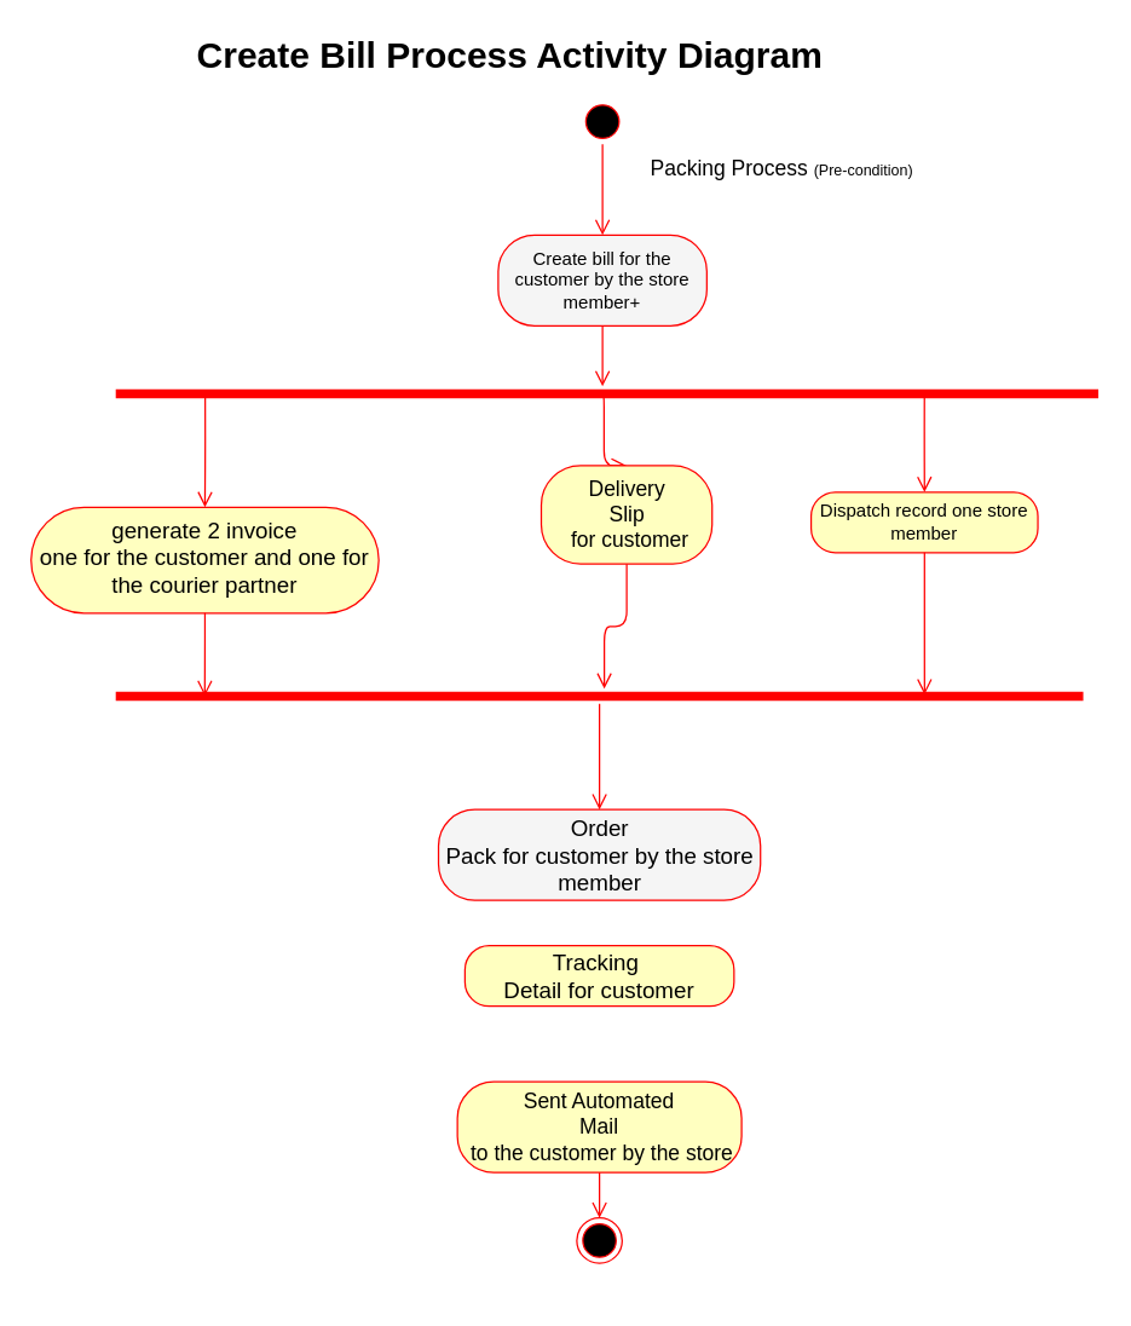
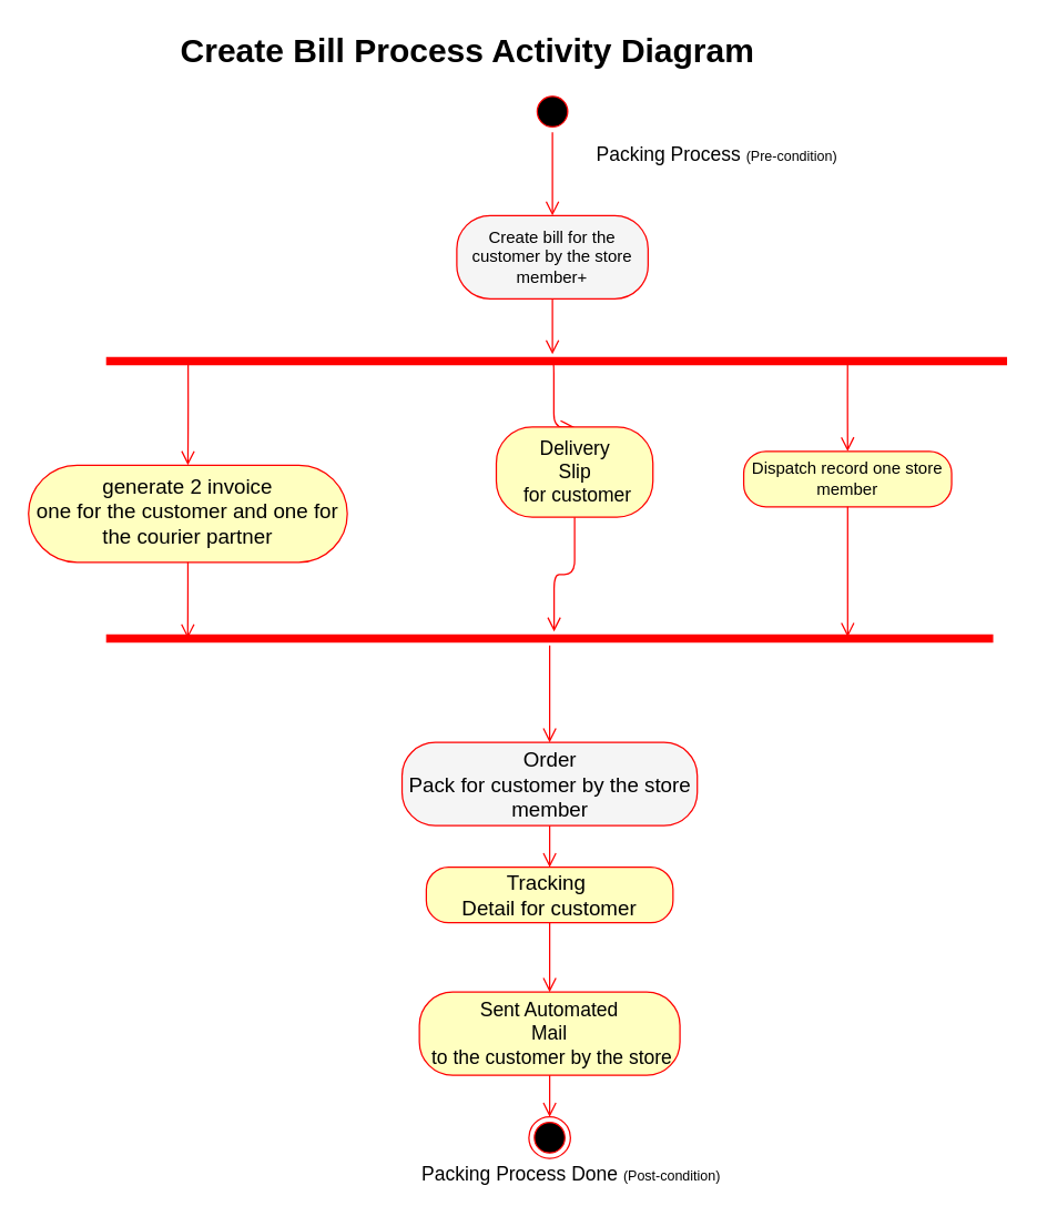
  <mxCell id="0" />
  <mxCell id="1" parent="0" />
  <mxCell id="2" value="" style="ellipse;html=1;shape=startState;fillColor=#000000;strokeColor=#ff0000;" parent="1" vertex="1"><mxGeometry x="383" y="65" width="30" height="30" as="geometry" /></mxCell>
  <mxCell id="3" value="" style="edgeStyle=orthogonalEdgeStyle;html=1;verticalAlign=bottom;endArrow=open;endSize=8;strokeColor=#ff0000;" parent="1" source="2" edge="1"><mxGeometry relative="1" as="geometry"><mxPoint x="398" y="155" as="targetPoint" /></mxGeometry></mxCell>
  <mxCell id="4" value="Create Bill Process Activity Diagram" style="text;html=1;resizable=0;points=[];autosize=1;align=left;verticalAlign=top;spacingTop=-4;fontSize=24;fontStyle=1;strokeWidth=4;shadow=1;" parent="1" vertex="1"><mxGeometry x="128" y="20" width="290" height="20" as="geometry" /></mxCell>
  <mxCell id="5" value="Packing Process &lt;font style=&quot;font-size: 10px&quot;&gt;(Pre-condition)&lt;/font&gt;" style="text;html=1;resizable=0;points=[];autosize=1;align=left;verticalAlign=top;spacingTop=-4;fontSize=14;" parent="1" vertex="1"><mxGeometry x="428" y="100" width="190" height="20" as="geometry" /></mxCell>
  <mxCell id="6" value="Create bill for the customer by the store member+" style="rounded=1;whiteSpace=wrap;html=1;arcSize=40;fontColor=#000000;fillColor=#f5f5f5;strokeColor=#ff0000;" parent="1" vertex="1"><mxGeometry x="329" y="155" width="138" height="60" as="geometry" /></mxCell>
  <mxCell id="7" value="" style="edgeStyle=orthogonalEdgeStyle;html=1;verticalAlign=bottom;endArrow=open;endSize=8;strokeColor=#ff0000;fontSize=14;" parent="1" source="6" edge="1"><mxGeometry relative="1" as="geometry"><mxPoint x="398" y="255" as="targetPoint" /></mxGeometry></mxCell>
  <mxCell id="8" value="" style="shape=line;html=1;strokeWidth=6;strokeColor=#ff0000;fontSize=14;" parent="1" vertex="1"><mxGeometry x="76" y="255" width="650" height="10" as="geometry" /></mxCell>
  <mxCell id="9" value="" style="shape=line;html=1;strokeWidth=6;strokeColor=#ff0000;fontSize=14;" parent="1" vertex="1"><mxGeometry x="76" y="455" width="640" height="10" as="geometry" /></mxCell>
  <mxCell id="10" value="" style="edgeStyle=orthogonalEdgeStyle;html=1;verticalAlign=bottom;endArrow=open;endSize=8;strokeColor=#ff0000;fontSize=14;entryX=0.5;entryY=0;entryDx=0;entryDy=0;exitX=0.493;exitY=0.334;exitDx=0;exitDy=0;exitPerimeter=0;" parent="1" source="8" target="13" edge="1"><mxGeometry relative="1" as="geometry"><mxPoint x="398" y="335" as="targetPoint" /><mxPoint x="399" y="285" as="sourcePoint" /><Array as="points"><mxPoint x="399" y="258" /></Array></mxGeometry></mxCell>
  <mxCell id="11" value="" style="edgeStyle=orthogonalEdgeStyle;html=1;verticalAlign=bottom;endArrow=open;endSize=8;strokeColor=#ff0000;fontSize=14;entryX=0.5;entryY=0;entryDx=0;entryDy=0;exitX=0.823;exitY=0.611;exitDx=0;exitDy=0;exitPerimeter=0;" parent="1" target="14" edge="1" source="8"><mxGeometry relative="1" as="geometry"><mxPoint x="611" y="365" as="targetPoint" /><mxPoint x="611" y="265" as="sourcePoint" /><Array as="points" /></mxGeometry></mxCell>
  <mxCell id="12" value="&lt;span style=&quot;font-size: 15px&quot;&gt;generate 2 invoice&lt;/span&gt;&lt;br&gt;&lt;div&gt;&lt;font style=&quot;font-size: 15px&quot;&gt;one for the customer and one for the courier partner&lt;br&gt;&lt;/font&gt;&lt;/div&gt;" style="rounded=1;whiteSpace=wrap;html=1;arcSize=50;fontColor=#000000;fillColor=#ffffc0;strokeColor=#ff0000;verticalAlign=top;" parent="1" vertex="1"><mxGeometry x="20" y="335" width="230" height="70" as="geometry" /></mxCell>
  <mxCell id="13" value="&lt;font style=&quot;font-size: 14px&quot;&gt;Delivery&lt;br&gt;Slip&lt;br&gt;&lt;/font&gt;&lt;font style=&quot;font-size: 14px&quot;&gt;&amp;nbsp;for customer&lt;/font&gt;" style="rounded=1;whiteSpace=wrap;html=1;arcSize=40;fontColor=#000000;fillColor=#ffffc0;strokeColor=#ff0000;" parent="1" vertex="1"><mxGeometry x="357.5" y="307.5" width="113" height="65" as="geometry" /></mxCell>
  <mxCell id="14" value="Dispatch record one store member" style="rounded=1;whiteSpace=wrap;html=1;arcSize=40;fontColor=#000000;fillColor=#ffffc0;strokeColor=#ff0000;" parent="1" vertex="1"><mxGeometry x="536" y="325" width="150" height="40" as="geometry" /></mxCell>
  <mxCell id="15" value="" style="edgeStyle=orthogonalEdgeStyle;html=1;verticalAlign=bottom;endArrow=open;endSize=8;strokeColor=#ff0000;fontSize=14;exitX=0.5;exitY=1;exitDx=0;exitDy=0;entryX=0.092;entryY=0.488;entryDx=0;entryDy=0;entryPerimeter=0;" parent="1" source="12" target="9" edge="1"><mxGeometry relative="1" as="geometry"><mxPoint x="135" y="445" as="targetPoint" /><mxPoint x="135" y="415" as="sourcePoint" /><Array as="points" /></mxGeometry></mxCell>
  <mxCell id="16" value="" style="edgeStyle=orthogonalEdgeStyle;html=1;verticalAlign=bottom;endArrow=open;endSize=8;strokeColor=#ff0000;fontSize=14;exitX=0.5;exitY=1;exitDx=0;exitDy=0;entryX=0.505;entryY=0;entryDx=0;entryDy=0;entryPerimeter=0;" parent="1" source="13" target="9" edge="1"><mxGeometry relative="1" as="geometry"><mxPoint x="398.935" y="455" as="targetPoint" /><mxPoint x="399" y="385" as="sourcePoint" /><Array as="points" /></mxGeometry></mxCell>
  <mxCell id="17" value="" style="edgeStyle=orthogonalEdgeStyle;html=1;verticalAlign=bottom;endArrow=open;endSize=8;strokeColor=#ff0000;fontSize=14;exitX=0.5;exitY=1;exitDx=0;exitDy=0;entryX=0.836;entryY=0.389;entryDx=0;entryDy=0;entryPerimeter=0;" parent="1" source="14" edge="1" target="9"><mxGeometry relative="1" as="geometry"><mxPoint x="611" y="445" as="targetPoint" /><mxPoint x="595.7" y="385.2" as="sourcePoint" /><Array as="points"><mxPoint x="611" y="445" /></Array></mxGeometry></mxCell>
  <mxCell id="18" value="" style="edgeStyle=orthogonalEdgeStyle;html=1;verticalAlign=bottom;endArrow=open;endSize=8;strokeColor=#ff0000;fontSize=14;entryX=0.5;entryY=0;entryDx=0;entryDy=0;" parent="1" source="9" target="19" edge="1"><mxGeometry relative="1" as="geometry"><mxPoint x="398" y="515" as="targetPoint" /><mxPoint x="397.429" y="475.048" as="sourcePoint" /><Array as="points" /></mxGeometry></mxCell>
  <mxCell id="19" value="&lt;font style=&quot;font-size: 15px&quot;&gt;Order&lt;br&gt;Pack for customer by the store member&lt;br&gt;&lt;/font&gt;" style="rounded=1;whiteSpace=wrap;html=1;arcSize=40;fontColor=#000000;fillColor=#f5f5f5;strokeColor=#ff0000;" parent="1" vertex="1"><mxGeometry x="289.5" y="535" width="213" height="60" as="geometry" /></mxCell>
+ <mxCell id="20" value="" style="edgeStyle=orthogonalEdgeStyle;html=1;verticalAlign=bottom;endArrow=open;endSize=8;strokeColor=#ff0000;fontSize=14;entryX=0.5;entryY=0;entryDx=0;entryDy=0;" parent="1" source="19" target="21" edge="1"><mxGeometry relative="1" as="geometry"><mxPoint x="397.5" y="609" as="targetPoint" /><mxPoint x="397.405" y="559" as="sourcePoint" /><Array as="points" /></mxGeometry></mxCell>
  <mxCell id="21" value="&lt;font style=&quot;font-size: 15px&quot;&gt;Tracking&amp;nbsp;&lt;br&gt;Detail for customer&lt;br&gt;&lt;/font&gt;" style="rounded=1;whiteSpace=wrap;html=1;arcSize=40;fontColor=#000000;fillColor=#ffffc0;strokeColor=#ff0000;" parent="1" vertex="1"><mxGeometry x="307" y="625" width="178" height="40" as="geometry" /></mxCell>
+ <mxCell id="22" value="" style="edgeStyle=orthogonalEdgeStyle;html=1;verticalAlign=bottom;endArrow=open;endSize=8;strokeColor=#ff0000;fontSize=14;entryX=0.5;entryY=0;entryDx=0;entryDy=0;" parent="1" source="21" target="23" edge="1"><mxGeometry relative="1" as="geometry"><mxPoint x="397.5" y="702" as="targetPoint" /><mxPoint x="397.405" y="652" as="sourcePoint" /><Array as="points" /></mxGeometry></mxCell>
  <mxCell id="23" value="&lt;font style=&quot;font-size: 14px&quot;&gt;Sent Automated&lt;br&gt;Mail&lt;br&gt;&lt;/font&gt;&lt;font style=&quot;font-size: 14px&quot;&gt;&amp;nbsp;to the customer by the store &lt;br&gt;&lt;/font&gt;" style="rounded=1;whiteSpace=wrap;html=1;arcSize=40;fontColor=#000000;fillColor=#ffffc0;strokeColor=#ff0000;" parent="1" vertex="1"><mxGeometry x="302" y="715" width="188" height="60" as="geometry" /></mxCell>
  <mxCell id="24" value="" style="edgeStyle=orthogonalEdgeStyle;html=1;verticalAlign=bottom;endArrow=open;endSize=8;strokeColor=#ff0000;fontSize=14;entryX=0.5;entryY=0;entryDx=0;entryDy=0;exitX=0.5;exitY=1;exitDx=0;exitDy=0;" parent="1" source="23" target="25" edge="1"><mxGeometry relative="1" as="geometry"><mxPoint x="397.905" y="807.857" as="targetPoint" /><mxPoint x="397.405" y="755" as="sourcePoint" /><Array as="points" /></mxGeometry></mxCell>
  <mxCell id="25" value="" style="ellipse;html=1;shape=endState;fillColor=#000000;strokeColor=#ff0000;fontSize=14;" parent="1" vertex="1"><mxGeometry x="381" y="805" width="30" height="30" as="geometry" /></mxCell>
+ <mxCell id="26" value="Packing Process Done&amp;nbsp;&lt;span style=&quot;font-size: 10px&quot;&gt;(Post-condition)&lt;/span&gt;" style="text;html=1;resizable=0;points=[];autosize=1;align=left;verticalAlign=top;spacingTop=-4;fontSize=14;" parent="1" vertex="1"><mxGeometry x="302" y="835" width="230" height="20" as="geometry" /></mxCell>
  <mxCell id="27" value="" style="edgeStyle=orthogonalEdgeStyle;html=1;verticalAlign=bottom;endArrow=open;endSize=8;strokeColor=#ff0000;fontSize=14;entryX=0.5;entryY=0;entryDx=0;entryDy=0;exitX=0.091;exitY=0.558;exitDx=0;exitDy=0;exitPerimeter=0;" edge="1" parent="1" source="8" target="12"><mxGeometry relative="1" as="geometry"><mxPoint x="136" y="320" as="targetPoint" /><mxPoint x="136.5" y="275" as="sourcePoint" /><Array as="points"><mxPoint x="135" y="298" /></Array></mxGeometry></mxCell>
